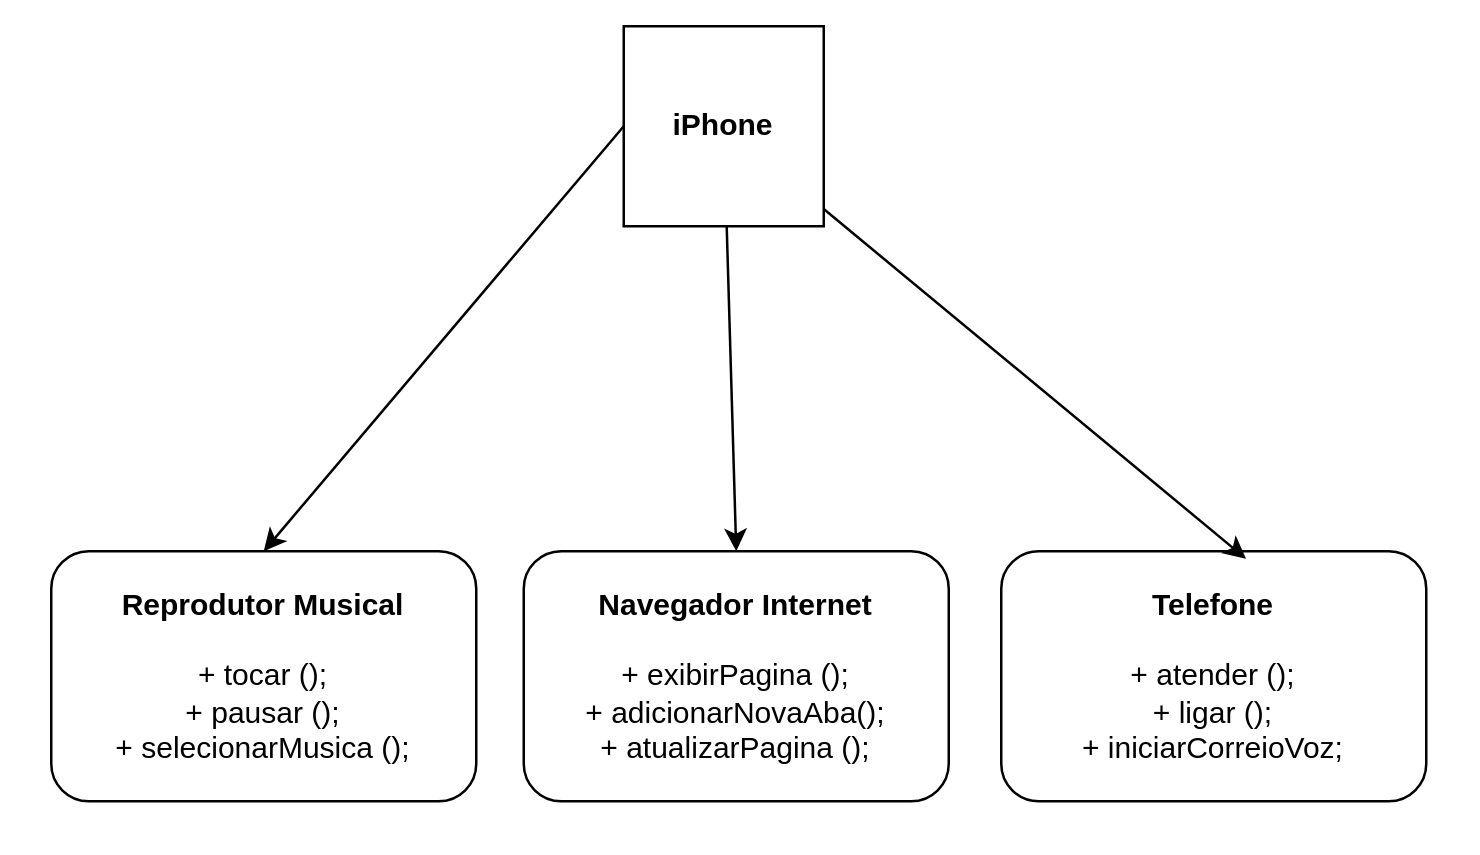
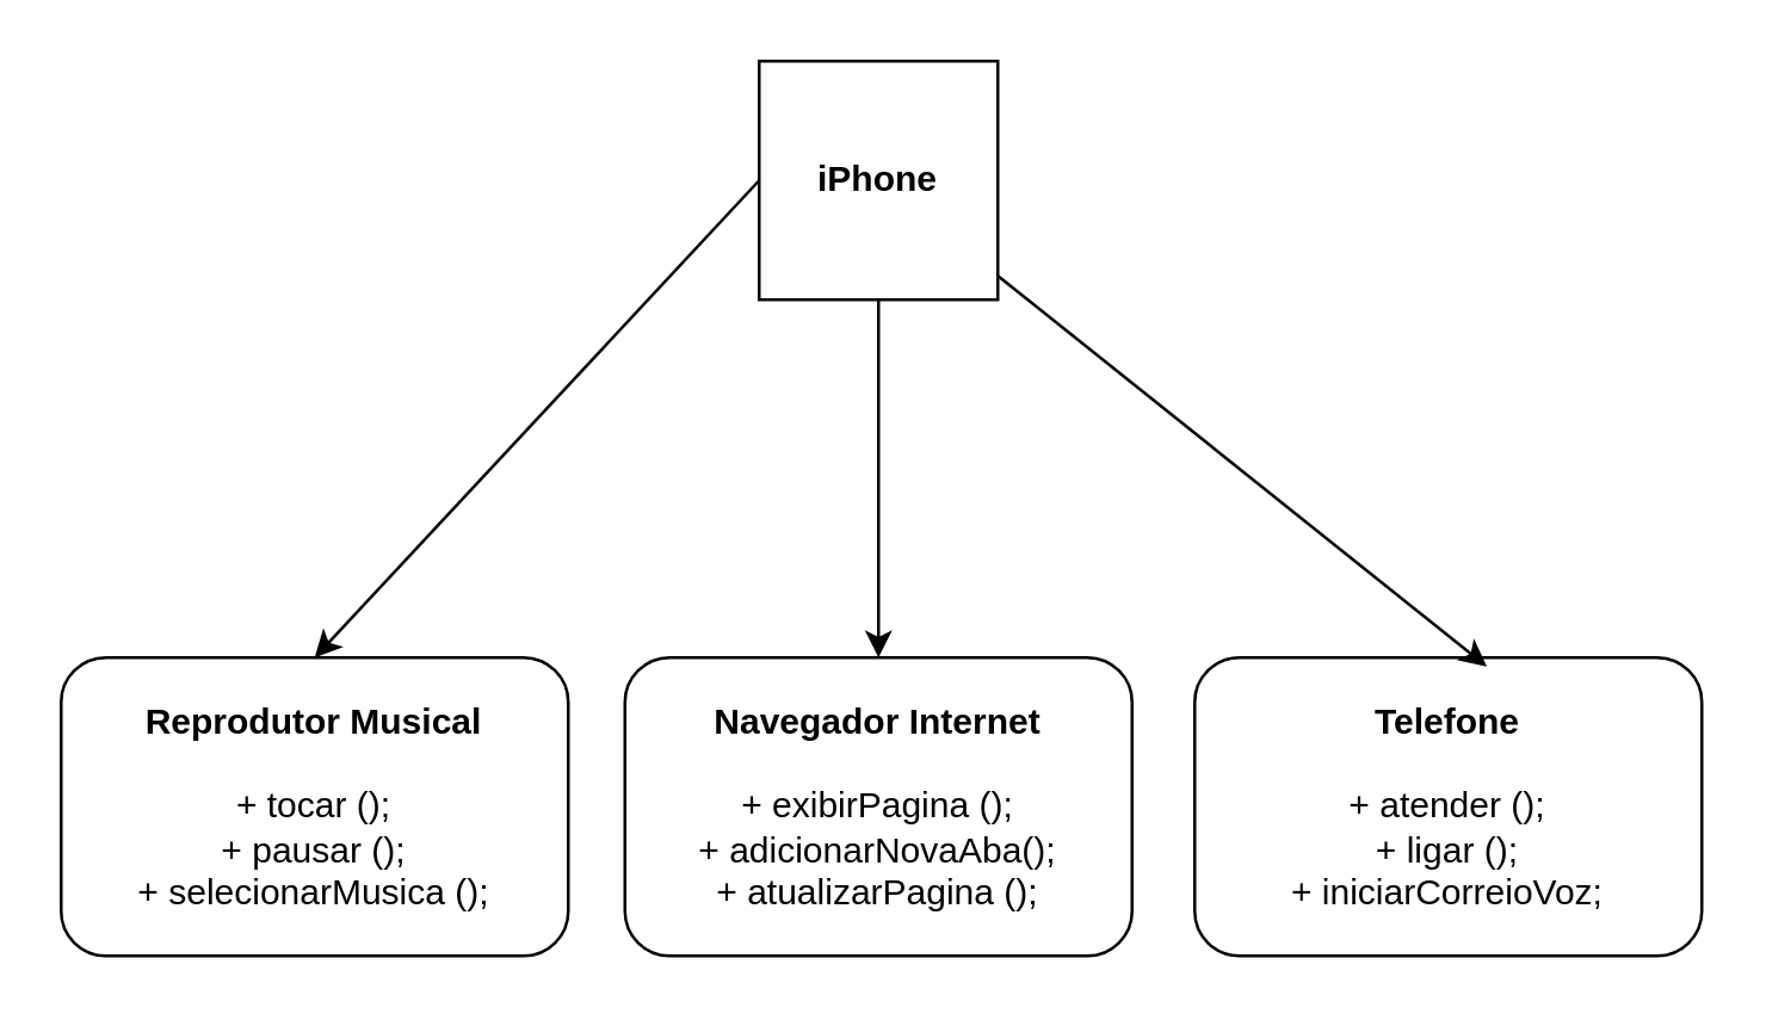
  <mxCell id="0" />
  <mxCell id="1" parent="0" />
- <mxCell id="2" value="&lt;b&gt;iPhone&lt;/b&gt;" style="whiteSpace=wrap;html=1;aspect=fixed;" vertex="1" parent="1"><mxGeometry x="249" y="10" width="80" height="80" as="geometry" /></mxCell>
+ <mxCell id="2" value="&lt;b&gt;iPhone&lt;/b&gt;" style="whiteSpace=wrap;html=1;aspect=fixed;" vertex="1" parent="1"><mxGeometry x="254" y="20" width="80" height="80" as="geometry" /></mxCell>
  <mxCell id="3" value="&lt;b&gt;Reprodutor Musical&lt;/b&gt;&lt;div&gt;&lt;b&gt;&lt;br&gt;&lt;/b&gt;&lt;/div&gt;&lt;div&gt;+ tocar ();&lt;/div&gt;&lt;div&gt;+ pausar ();&lt;/div&gt;&lt;div&gt;+ selecionarMusica ();&lt;/div&gt;" style="rounded=1;whiteSpace=wrap;html=1;" vertex="1" parent="1"><mxGeometry x="20" y="220" width="170" height="100" as="geometry" /></mxCell>
  <mxCell id="4" value="&lt;b&gt;Navegador Internet&lt;/b&gt;&lt;div&gt;&lt;b&gt;&lt;br&gt;&lt;/b&gt;&lt;/div&gt;&lt;div&gt;+ exibirPagina ();&lt;/div&gt;&lt;div&gt;+ adicionarNovaAba();&lt;/div&gt;&lt;div&gt;+ atualizarPagina ();&lt;/div&gt;" style="rounded=1;whiteSpace=wrap;html=1;" vertex="1" parent="1"><mxGeometry x="209" y="220" width="170" height="100" as="geometry" /></mxCell>
  <mxCell id="5" value="&lt;b&gt;Telefone&lt;/b&gt;&lt;div&gt;&lt;b&gt;&lt;br&gt;&lt;/b&gt;&lt;/div&gt;&lt;div&gt;+ atender ();&lt;/div&gt;&lt;div&gt;+ ligar ();&lt;/div&gt;&lt;div&gt;+ iniciarCorreioVoz;&lt;/div&gt;" style="rounded=1;whiteSpace=wrap;html=1;" vertex="1" parent="1"><mxGeometry x="400" y="220" width="170" height="100" as="geometry" /></mxCell>
  <mxCell id="6" value="" style="endArrow=classic;html=1;rounded=0;entryX=0.5;entryY=0;entryDx=0;entryDy=0;" edge="1" parent="1" source="2" target="4"><mxGeometry width="50" height="50" relative="1" as="geometry"><mxPoint x="280" y="170" as="sourcePoint" /><mxPoint x="330" y="120" as="targetPoint" /></mxGeometry></mxCell>
  <mxCell id="7" value="" style="endArrow=classic;html=1;rounded=0;entryX=0.576;entryY=0.03;entryDx=0;entryDy=0;entryPerimeter=0;" edge="1" parent="1" source="2" target="5"><mxGeometry width="50" height="50" relative="1" as="geometry"><mxPoint x="380" y="120" as="sourcePoint" /><mxPoint x="430" y="70" as="targetPoint" /></mxGeometry></mxCell>
  <mxCell id="8" value="" style="endArrow=classic;html=1;rounded=0;exitX=0;exitY=0.5;exitDx=0;exitDy=0;entryX=0.5;entryY=0;entryDx=0;entryDy=0;" edge="1" parent="1" source="2" target="3"><mxGeometry width="50" height="50" relative="1" as="geometry"><mxPoint x="140" y="130" as="sourcePoint" /><mxPoint x="190" y="80" as="targetPoint" /></mxGeometry></mxCell>
